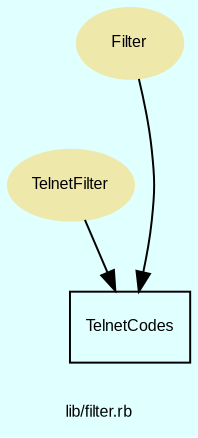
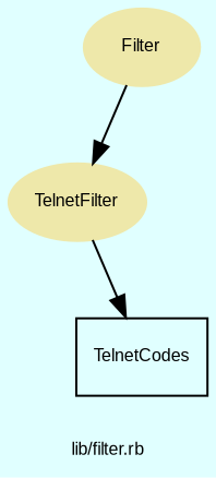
  digraph {
    bgcolor=lightcyan1
    compound=true
    fontname=Arial
    fontsize=8
    label="lib/filter.rb"
    node [color=palegoldenrod fontcolor=black fontname=Arial fontsize=8 shape=ellipse style=filled]
    n1 [label=TelnetFilter]
    n2 [color=black label=TelnetCodes shape=box fontcolor="" style=""]
    n3 [label=Filter]
    n1 -> n2
-   n3 -> n2
+   n3 -> n1
  }
